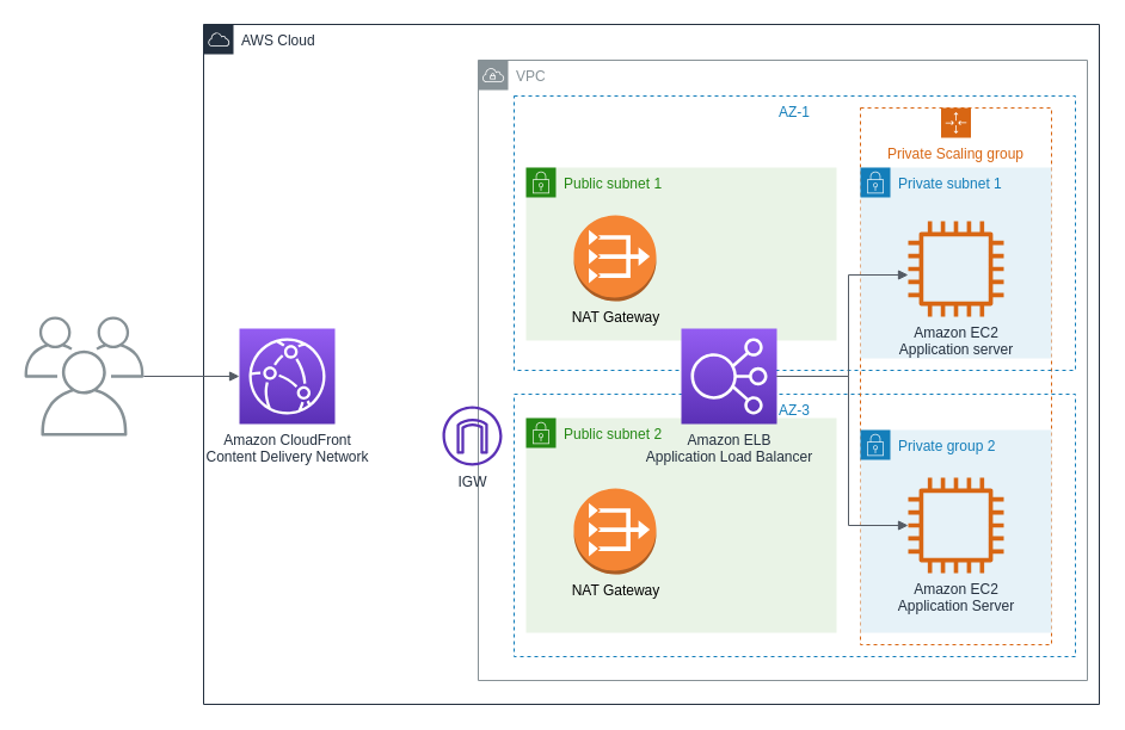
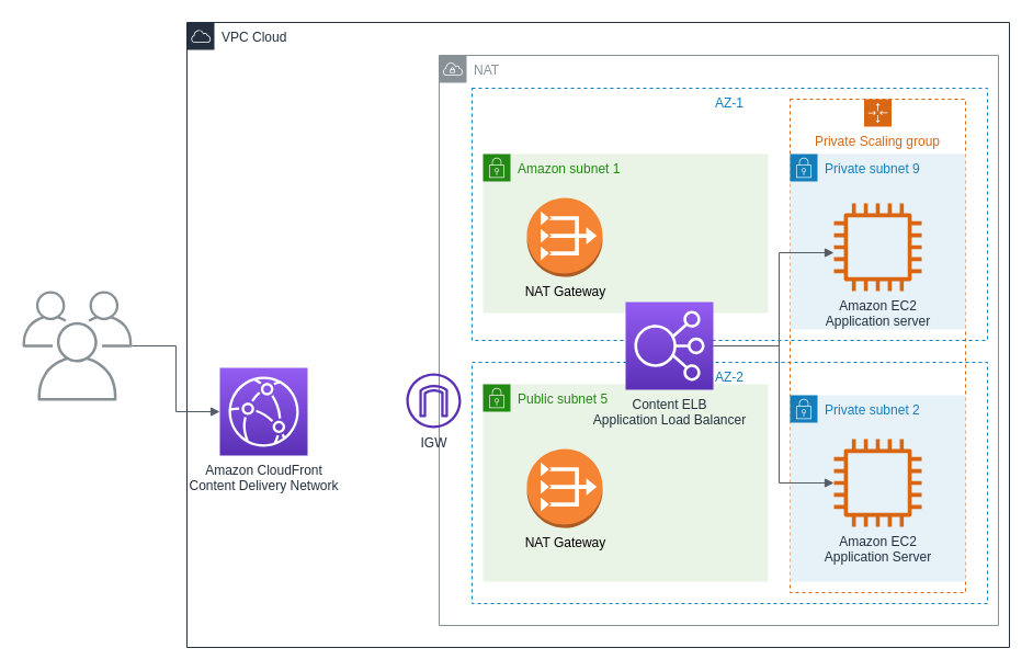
  <mxCell id="0" />
  <mxCell id="1" parent="0" />
- <mxCell id="2" value="AWS Cloud" style="points=[[0,0],[0.25,0],[0.5,0],[0.75,0],[1,0],[1,0.25],[1,0.5],[1,0.75],[1,1],[0.75,1],[0.5,1],[0.25,1],[0,1],[0,0.75],[0,0.5],[0,0.25]];outlineConnect=0;gradientColor=none;html=1;whiteSpace=wrap;fontSize=12;fontStyle=0;shape=mxgraph.aws4.group;grIcon=mxgraph.aws4.group_aws_cloud;strokeColor=#232F3E;fillColor=none;verticalAlign=top;align=left;spacingLeft=30;fontColor=#232F3E;dashed=0;" vertex="1" parent="1"><mxGeometry x="170" y="20" width="750" height="570" as="geometry" /></mxCell>
- <mxCell id="3" value="VPC" style="outlineConnect=0;gradientColor=none;html=1;whiteSpace=wrap;fontSize=12;fontStyle=0;shape=mxgraph.aws4.group;grIcon=mxgraph.aws4.group_vpc;strokeColor=#879196;fillColor=none;verticalAlign=top;align=left;spacingLeft=30;fontColor=#879196;dashed=0;" vertex="1" parent="1"><mxGeometry x="400" y="50" width="510" height="520" as="geometry" /></mxCell>
- <mxCell id="4" value="AZ-3" style="fillColor=none;strokeColor=#147EBA;dashed=1;verticalAlign=top;fontStyle=0;fontColor=#147EBA;" vertex="1" parent="1"><mxGeometry x="430" y="330" width="470" height="220" as="geometry" /></mxCell>
+ <mxCell id="2" value="VPC Cloud" style="points=[[0,0],[0.25,0],[0.5,0],[0.75,0],[1,0],[1,0.25],[1,0.5],[1,0.75],[1,1],[0.75,1],[0.5,1],[0.25,1],[0,1],[0,0.75],[0,0.5],[0,0.25]];outlineConnect=0;gradientColor=none;html=1;whiteSpace=wrap;fontSize=12;fontStyle=0;shape=mxgraph.aws4.group;grIcon=mxgraph.aws4.group_aws_cloud;strokeColor=#232F3E;fillColor=none;verticalAlign=top;align=left;spacingLeft=30;fontColor=#232F3E;dashed=0;" vertex="1" parent="1"><mxGeometry x="170" y="20" width="750" height="570" as="geometry" /></mxCell>
+ <mxCell id="3" value="NAT" style="outlineConnect=0;gradientColor=none;html=1;whiteSpace=wrap;fontSize=12;fontStyle=0;shape=mxgraph.aws4.group;grIcon=mxgraph.aws4.group_vpc;strokeColor=#879196;fillColor=none;verticalAlign=top;align=left;spacingLeft=30;fontColor=#879196;dashed=0;" vertex="1" parent="1"><mxGeometry x="400" y="50" width="510" height="520" as="geometry" /></mxCell>
+ <mxCell id="4" value="AZ-2" style="fillColor=none;strokeColor=#147EBA;dashed=1;verticalAlign=top;fontStyle=0;fontColor=#147EBA;" vertex="1" parent="1"><mxGeometry x="430" y="330" width="470" height="220" as="geometry" /></mxCell>
  <mxCell id="5" value="Private Scaling group" style="points=[[0,0],[0.25,0],[0.5,0],[0.75,0],[1,0],[1,0.25],[1,0.5],[1,0.75],[1,1],[0.75,1],[0.5,1],[0.25,1],[0,1],[0,0.75],[0,0.5],[0,0.25]];outlineConnect=0;gradientColor=none;html=1;whiteSpace=wrap;fontSize=12;fontStyle=0;shape=mxgraph.aws4.groupCenter;grIcon=mxgraph.aws4.group_auto_scaling_group;grStroke=1;strokeColor=#D86613;fillColor=none;verticalAlign=top;align=center;fontColor=#D86613;dashed=1;spacingTop=25;" vertex="1" parent="1"><mxGeometry x="720" y="90" width="160" height="450" as="geometry" /></mxCell>
- <mxCell id="6" value="Private group 2" style="points=[[0,0],[0.25,0],[0.5,0],[0.75,0],[1,0],[1,0.25],[1,0.5],[1,0.75],[1,1],[0.75,1],[0.5,1],[0.25,1],[0,1],[0,0.75],[0,0.5],[0,0.25]];outlineConnect=0;gradientColor=none;html=1;whiteSpace=wrap;fontSize=12;fontStyle=0;shape=mxgraph.aws4.group;grIcon=mxgraph.aws4.group_security_group;grStroke=0;strokeColor=#147EBA;fillColor=#E6F2F8;verticalAlign=top;align=left;spacingLeft=30;fontColor=#147EBA;dashed=0;" vertex="1" parent="1"><mxGeometry x="720" y="360" width="160" height="170" as="geometry" /></mxCell>
+ <mxCell id="6" value="Private subnet 2" style="points=[[0,0],[0.25,0],[0.5,0],[0.75,0],[1,0],[1,0.25],[1,0.5],[1,0.75],[1,1],[0.75,1],[0.5,1],[0.25,1],[0,1],[0,0.75],[0,0.5],[0,0.25]];outlineConnect=0;gradientColor=none;html=1;whiteSpace=wrap;fontSize=12;fontStyle=0;shape=mxgraph.aws4.group;grIcon=mxgraph.aws4.group_security_group;grStroke=0;strokeColor=#147EBA;fillColor=#E6F2F8;verticalAlign=top;align=left;spacingLeft=30;fontColor=#147EBA;dashed=0;" vertex="1" parent="1"><mxGeometry x="720" y="360" width="160" height="170" as="geometry" /></mxCell>
  <mxCell id="7" value="AZ-1" style="fillColor=none;strokeColor=#147EBA;dashed=1;verticalAlign=top;fontStyle=0;fontColor=#147EBA;" vertex="1" parent="1"><mxGeometry x="430" y="80" width="470" height="230" as="geometry" /></mxCell>
- <mxCell id="8" value="Private subnet 1" style="points=[[0,0],[0.25,0],[0.5,0],[0.75,0],[1,0],[1,0.25],[1,0.5],[1,0.75],[1,1],[0.75,1],[0.5,1],[0.25,1],[0,1],[0,0.75],[0,0.5],[0,0.25]];outlineConnect=0;gradientColor=none;html=1;whiteSpace=wrap;fontSize=12;fontStyle=0;shape=mxgraph.aws4.group;grIcon=mxgraph.aws4.group_security_group;grStroke=0;strokeColor=#147EBA;fillColor=#E6F2F8;verticalAlign=top;align=left;spacingLeft=30;fontColor=#147EBA;dashed=0;" vertex="1" parent="1"><mxGeometry x="720" y="140" width="160" height="160" as="geometry" /></mxCell>
- <mxCell id="9" value="Amazon CloudFront&lt;br&gt;Content Delivery Network" style="outlineConnect=0;fontColor=#232F3E;gradientColor=#945DF2;gradientDirection=north;fillColor=#5A30B5;strokeColor=#ffffff;dashed=0;verticalLabelPosition=bottom;verticalAlign=top;align=center;html=1;fontSize=12;fontStyle=0;aspect=fixed;shape=mxgraph.aws4.resourceIcon;resIcon=mxgraph.aws4.cloudfront;" vertex="1" parent="1"><mxGeometry x="200" y="275" width="80" height="80" as="geometry" /></mxCell>
+ <mxCell id="8" value="Private subnet 9" style="points=[[0,0],[0.25,0],[0.5,0],[0.75,0],[1,0],[1,0.25],[1,0.5],[1,0.75],[1,1],[0.75,1],[0.5,1],[0.25,1],[0,1],[0,0.75],[0,0.5],[0,0.25]];outlineConnect=0;gradientColor=none;html=1;whiteSpace=wrap;fontSize=12;fontStyle=0;shape=mxgraph.aws4.group;grIcon=mxgraph.aws4.group_security_group;grStroke=0;strokeColor=#147EBA;fillColor=#E6F2F8;verticalAlign=top;align=left;spacingLeft=30;fontColor=#147EBA;dashed=0;" vertex="1" parent="1"><mxGeometry x="720" y="140" width="160" height="160" as="geometry" /></mxCell>
+ <mxCell id="9" value="Amazon CloudFront&lt;br&gt;Content Delivery Network" style="outlineConnect=0;fontColor=#232F3E;gradientColor=#945DF2;gradientDirection=north;fillColor=#5A30B5;strokeColor=#ffffff;dashed=0;verticalLabelPosition=bottom;verticalAlign=top;align=center;html=1;fontSize=12;fontStyle=0;aspect=fixed;shape=mxgraph.aws4.resourceIcon;resIcon=mxgraph.aws4.cloudfront;" vertex="1" parent="1"><mxGeometry x="200" y="335" width="80" height="80" as="geometry" /></mxCell>
  <mxCell id="10" value="Amazon EC2&lt;br&gt;Application server" style="outlineConnect=0;fontColor=#232F3E;gradientColor=none;fillColor=#D86613;strokeColor=none;dashed=0;verticalLabelPosition=bottom;verticalAlign=top;align=center;html=1;fontSize=12;fontStyle=0;aspect=fixed;pointerEvents=1;shape=mxgraph.aws4.instance2;" vertex="1" parent="1"><mxGeometry x="760" y="185" width="80" height="80" as="geometry" /></mxCell>
  <mxCell id="11" value="Amazon EC2&lt;br&gt;Application Server" style="outlineConnect=0;fontColor=#232F3E;gradientColor=none;fillColor=#D86613;strokeColor=none;dashed=0;verticalLabelPosition=bottom;verticalAlign=top;align=center;html=1;fontSize=12;fontStyle=0;aspect=fixed;pointerEvents=1;shape=mxgraph.aws4.instance2;" vertex="1" parent="1"><mxGeometry x="760" y="400" width="80" height="80" as="geometry" /></mxCell>
- <mxCell id="12" value="Public subnet 1" style="points=[[0,0],[0.25,0],[0.5,0],[0.75,0],[1,0],[1,0.25],[1,0.5],[1,0.75],[1,1],[0.75,1],[0.5,1],[0.25,1],[0,1],[0,0.75],[0,0.5],[0,0.25]];outlineConnect=0;gradientColor=none;html=1;whiteSpace=wrap;fontSize=12;fontStyle=0;shape=mxgraph.aws4.group;grIcon=mxgraph.aws4.group_security_group;grStroke=0;strokeColor=#248814;fillColor=#E9F3E6;verticalAlign=top;align=left;spacingLeft=30;fontColor=#248814;dashed=0;" vertex="1" parent="1"><mxGeometry x="440" y="140" width="260" height="145" as="geometry" /></mxCell>
- <mxCell id="13" value="Public subnet 2" style="points=[[0,0],[0.25,0],[0.5,0],[0.75,0],[1,0],[1,0.25],[1,0.5],[1,0.75],[1,1],[0.75,1],[0.5,1],[0.25,1],[0,1],[0,0.75],[0,0.5],[0,0.25]];outlineConnect=0;gradientColor=none;html=1;whiteSpace=wrap;fontSize=12;fontStyle=0;shape=mxgraph.aws4.group;grIcon=mxgraph.aws4.group_security_group;grStroke=0;strokeColor=#248814;fillColor=#E9F3E6;verticalAlign=top;align=left;spacingLeft=30;fontColor=#248814;dashed=0;" vertex="1" parent="1"><mxGeometry x="440" y="350" width="260" height="180" as="geometry" /></mxCell>
- <mxCell id="14" value="Amazon ELB&lt;br&gt;Application Load Balancer" style="outlineConnect=0;fontColor=#232F3E;gradientColor=#945DF2;gradientDirection=north;fillColor=#5A30B5;strokeColor=#ffffff;dashed=0;verticalLabelPosition=bottom;verticalAlign=top;align=center;html=1;fontSize=12;fontStyle=0;aspect=fixed;shape=mxgraph.aws4.resourceIcon;resIcon=mxgraph.aws4.elastic_load_balancing;" vertex="1" parent="1"><mxGeometry x="570" y="275" width="80" height="80" as="geometry" /></mxCell>
+ <mxCell id="12" value="Amazon subnet 1" style="points=[[0,0],[0.25,0],[0.5,0],[0.75,0],[1,0],[1,0.25],[1,0.5],[1,0.75],[1,1],[0.75,1],[0.5,1],[0.25,1],[0,1],[0,0.75],[0,0.5],[0,0.25]];outlineConnect=0;gradientColor=none;html=1;whiteSpace=wrap;fontSize=12;fontStyle=0;shape=mxgraph.aws4.group;grIcon=mxgraph.aws4.group_security_group;grStroke=0;strokeColor=#248814;fillColor=#E9F3E6;verticalAlign=top;align=left;spacingLeft=30;fontColor=#248814;dashed=0;" vertex="1" parent="1"><mxGeometry x="440" y="140" width="260" height="145" as="geometry" /></mxCell>
+ <mxCell id="13" value="Public subnet 5" style="points=[[0,0],[0.25,0],[0.5,0],[0.75,0],[1,0],[1,0.25],[1,0.5],[1,0.75],[1,1],[0.75,1],[0.5,1],[0.25,1],[0,1],[0,0.75],[0,0.5],[0,0.25]];outlineConnect=0;gradientColor=none;html=1;whiteSpace=wrap;fontSize=12;fontStyle=0;shape=mxgraph.aws4.group;grIcon=mxgraph.aws4.group_security_group;grStroke=0;strokeColor=#248814;fillColor=#E9F3E6;verticalAlign=top;align=left;spacingLeft=30;fontColor=#248814;dashed=0;" vertex="1" parent="1"><mxGeometry x="440" y="350" width="260" height="180" as="geometry" /></mxCell>
+ <mxCell id="14" value="Content ELB&lt;br&gt;Application Load Balancer" style="outlineConnect=0;fontColor=#232F3E;gradientColor=#945DF2;gradientDirection=north;fillColor=#5A30B5;strokeColor=#ffffff;dashed=0;verticalLabelPosition=bottom;verticalAlign=top;align=center;html=1;fontSize=12;fontStyle=0;aspect=fixed;shape=mxgraph.aws4.resourceIcon;resIcon=mxgraph.aws4.elastic_load_balancing;" vertex="1" parent="1"><mxGeometry x="570" y="275" width="80" height="80" as="geometry" /></mxCell>
  <mxCell id="15" value="" style="edgeStyle=orthogonalEdgeStyle;html=1;endArrow=none;elbow=vertical;startArrow=block;startFill=1;strokeColor=#545B64;rounded=0;" edge="1" parent="1" source="10" target="14"><mxGeometry width="100" relative="1" as="geometry"><mxPoint x="710" y="610" as="sourcePoint" /><mxPoint x="810" y="610" as="targetPoint" /><Array as="points"><mxPoint x="710" y="230" /><mxPoint x="710" y="315" /></Array></mxGeometry></mxCell>
  <mxCell id="16" value="" style="edgeStyle=orthogonalEdgeStyle;html=1;endArrow=block;elbow=vertical;startArrow=none;endFill=1;strokeColor=#545B64;rounded=0;" edge="1" parent="1" source="14" target="11"><mxGeometry width="100" relative="1" as="geometry"><mxPoint x="630" y="590" as="sourcePoint" /><mxPoint x="730" y="590" as="targetPoint" /><Array as="points"><mxPoint x="710" y="315" /><mxPoint x="710" y="440" /></Array></mxGeometry></mxCell>
  <mxCell id="17" value="" style="outlineConnect=0;gradientColor=none;fontColor=#545B64;strokeColor=none;fillColor=#879196;dashed=0;verticalLabelPosition=bottom;verticalAlign=top;align=center;html=1;fontSize=12;fontStyle=0;aspect=fixed;shape=mxgraph.aws4.illustration_users;pointerEvents=1" vertex="1" parent="1"><mxGeometry x="20" y="265" width="100" height="100" as="geometry" /></mxCell>
  <mxCell id="18" value="" style="edgeStyle=orthogonalEdgeStyle;html=1;endArrow=block;elbow=vertical;startArrow=none;endFill=1;strokeColor=#545B64;rounded=0;" edge="1" parent="1" source="17" target="9"><mxGeometry width="100" relative="1" as="geometry"><mxPoint x="100" y="650" as="sourcePoint" /><mxPoint x="200" y="650" as="targetPoint" /></mxGeometry></mxCell>
  <mxCell id="19" value="NAT Gateway" style="outlineConnect=0;dashed=0;verticalLabelPosition=bottom;verticalAlign=top;align=center;html=1;shape=mxgraph.aws3.vpc_nat_gateway;fillColor=#F58534;gradientColor=none;" vertex="1" parent="1"><mxGeometry x="480" y="180" width="69" height="72" as="geometry" /></mxCell>
  <mxCell id="20" value="NAT Gateway" style="outlineConnect=0;dashed=0;verticalLabelPosition=bottom;verticalAlign=top;align=center;html=1;shape=mxgraph.aws3.vpc_nat_gateway;fillColor=#F58534;gradientColor=none;" vertex="1" parent="1"><mxGeometry x="480" y="409" width="69" height="72" as="geometry" /></mxCell>
  <mxCell id="21" value="IGW" style="outlineConnect=0;fontColor=#232F3E;gradientColor=none;fillColor=#5A30B5;strokeColor=none;dashed=0;verticalLabelPosition=bottom;verticalAlign=top;align=center;html=1;fontSize=12;fontStyle=0;aspect=fixed;pointerEvents=1;shape=mxgraph.aws4.internet_gateway;" vertex="1" parent="1"><mxGeometry x="370" y="340" width="50" height="50" as="geometry" /></mxCell>
